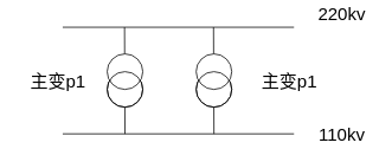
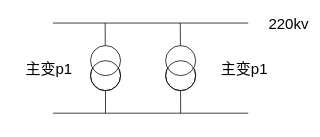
  <mxCell id="0" />
  <mxCell id="1" parent="0" />
  <mxCell id="2" value="" style="endArrow=none;html=1;" parent="1" edge="1"><mxGeometry width="50" height="50" relative="1" as="geometry"><mxPoint x="240" y="150" as="sourcePoint" /><mxPoint x="239.5" y="30" as="targetPoint" /></mxGeometry></mxCell>
  <mxCell id="3" value="" style="endArrow=none;html=1;" parent="1" edge="1"><mxGeometry width="50" height="50" relative="1" as="geometry"><mxPoint x="140" y="150" as="sourcePoint" /><mxPoint x="139.5" y="30" as="targetPoint" /></mxGeometry></mxCell>
  <mxCell id="4" value="" style="endArrow=none;html=1;" parent="1" edge="1"><mxGeometry width="50" height="50" relative="1" as="geometry"><mxPoint x="70" y="30" as="sourcePoint" /><mxPoint x="330" y="30" as="targetPoint" /></mxGeometry></mxCell>
  <mxCell id="5" value="" style="verticalLabelPosition=bottom;shadow=0;dashed=0;align=center;html=1;verticalAlign=top;strokeWidth=1;shape=mxgraph.electrical.signal_sources.current_source;" parent="1" vertex="1"><mxGeometry x="120" y="60" width="40" height="60" as="geometry" /></mxCell>
  <mxCell id="6" value="" style="verticalLabelPosition=bottom;shadow=0;dashed=0;align=center;html=1;verticalAlign=top;strokeWidth=1;shape=mxgraph.electrical.signal_sources.current_source;" parent="1" vertex="1"><mxGeometry x="220" y="60" width="40" height="60" as="geometry" /></mxCell>
  <mxCell id="7" value="" style="endArrow=none;html=1;" parent="1" edge="1"><mxGeometry width="50" height="50" relative="1" as="geometry"><mxPoint x="70" y="150" as="sourcePoint" /><mxPoint x="330" y="150" as="targetPoint" /></mxGeometry></mxCell>
- <mxCell id="8" value="&lt;span style=&quot;font-size: 20px&quot;&gt;220kv&lt;/span&gt;" style="text;html=1;strokeColor=none;fillColor=none;align=center;verticalAlign=middle;whiteSpace=wrap;rounded=0;" parent="1" vertex="1"><mxGeometry x="364" y="5" width="40" height="20" as="geometry" /></mxCell>
- <mxCell id="9" value="&lt;span style=&quot;font-size: 20px&quot;&gt;110kv&lt;/span&gt;" style="text;html=1;strokeColor=none;fillColor=none;align=center;verticalAlign=middle;whiteSpace=wrap;rounded=0;" parent="1" vertex="1"><mxGeometry x="364" y="140" width="40" height="20" as="geometry" /></mxCell>
+ <mxCell id="8" value="&lt;span style=&quot;font-size: 20px&quot;&gt;220kv&lt;/span&gt;" style="text;html=1;strokeColor=none;fillColor=none;align=center;verticalAlign=middle;whiteSpace=wrap;rounded=0;" parent="1" vertex="1"><mxGeometry x="364" y="20" width="40" height="20" as="geometry" /></mxCell>
  <mxCell id="10" value="&lt;font style=&quot;font-size: 20px&quot;&gt;主变p1&lt;/font&gt;" style="text;html=1;strokeColor=none;fillColor=none;align=center;verticalAlign=middle;whiteSpace=wrap;rounded=0;" parent="1" vertex="1"><mxGeometry x="20" y="80" width="90" height="20" as="geometry" /></mxCell>
  <mxCell id="11" value="&lt;font style=&quot;font-size: 20px&quot;&gt;主变p1&lt;/font&gt;" style="text;html=1;strokeColor=none;fillColor=none;align=center;verticalAlign=middle;whiteSpace=wrap;rounded=0;" parent="1" vertex="1"><mxGeometry x="280" y="80" width="90" height="20" as="geometry" /></mxCell>
  <mxCell id="12" value="Untitled Layer" parent="0" />
